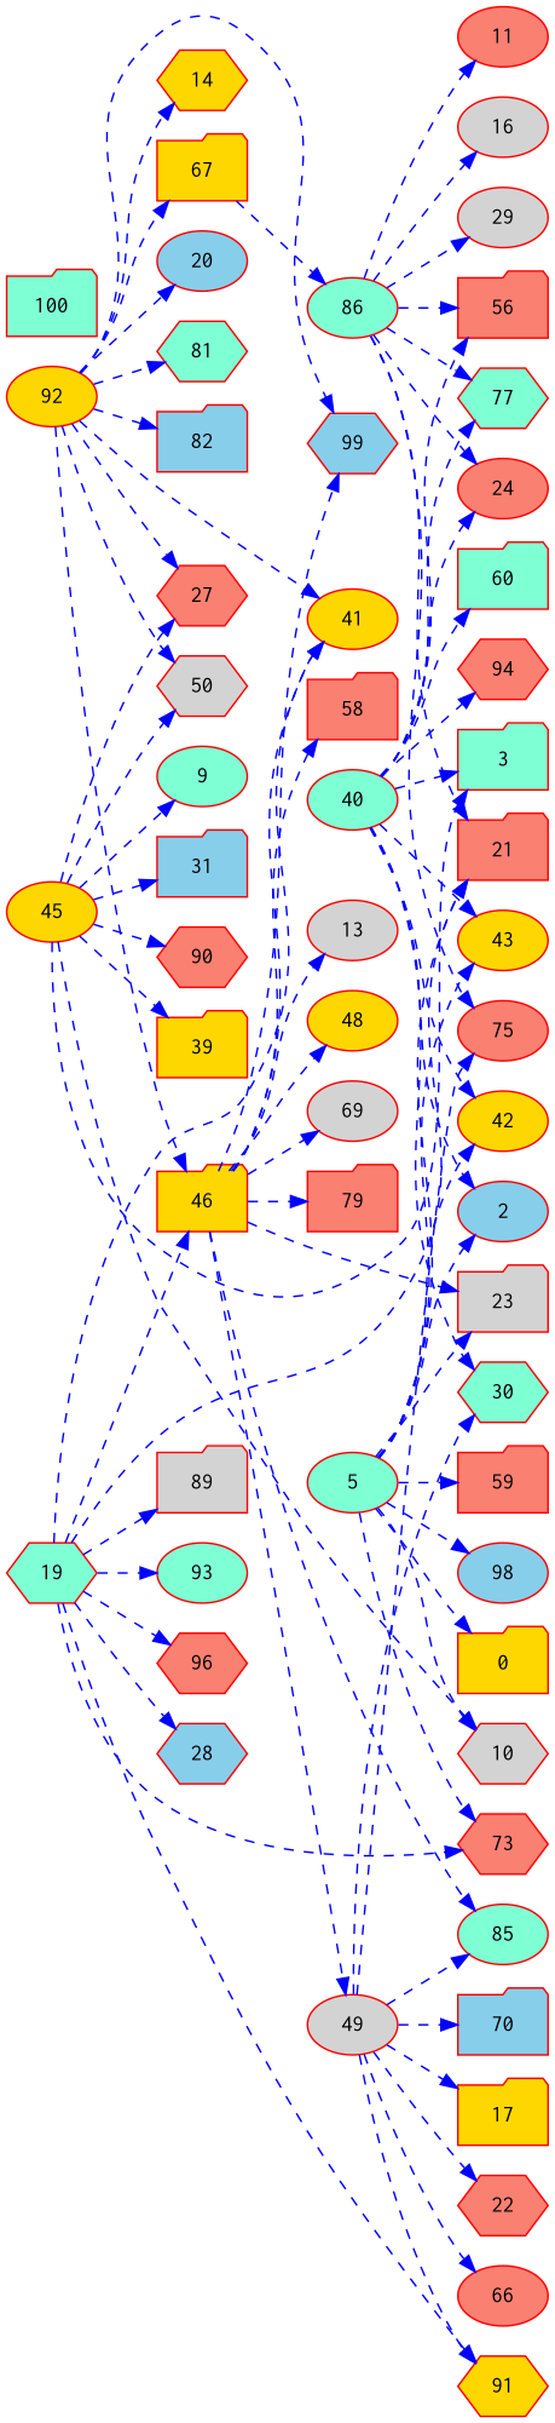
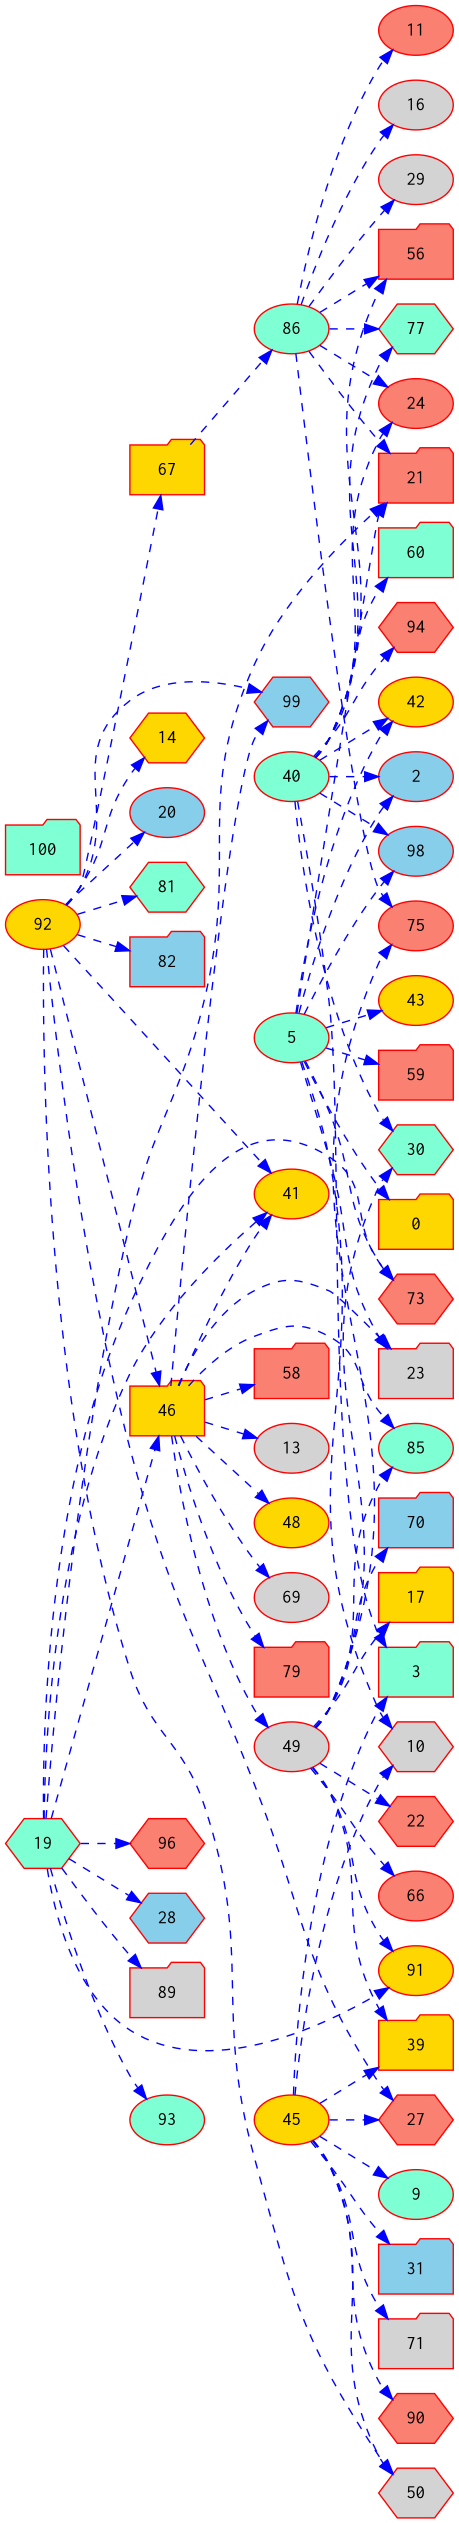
  digraph {
    rankdir=LR
    node [color=Red fillcolor=salmon fontname=Courier shape=ellipse style=filled]
    edge [color=Blue style=dashed]
    5 [fillcolor=aquamarine]
    0 [fillcolor=gold shape=folder]
    2 [fillcolor=skyblue]
    10 [fillcolor=lightgrey shape=hexagon]
    21 [shape=folder]
    23 [fillcolor=lightgrey shape=folder]
    43 [fillcolor=gold]
    59 [shape=folder]
    73 [shape=hexagon]
    98 [fillcolor=skyblue]
    42 [fillcolor=gold]
    58 [shape=folder]
    19 [fillcolor=aquamarine shape=hexagon]
    28 [fillcolor=skyblue shape=hexagon]
    41 [fillcolor=gold]
    46 [fillcolor=gold shape=folder]
    89 [fillcolor=lightgrey shape=folder]
-   91 [fillcolor=gold shape=hexagon]
+   91 [fillcolor=gold]
    93 [fillcolor=aquamarine]
    96 [shape=hexagon]
    13 [fillcolor=lightgrey]
    48 [fillcolor=gold]
    49 [fillcolor=lightgrey]
    69 [fillcolor=lightgrey]
    79 [shape=folder]
    85 [fillcolor=aquamarine]
    99 [fillcolor=skyblue shape=hexagon]
    30 [fillcolor=aquamarine shape=hexagon]
    39 [fillcolor=gold shape=folder]
    17 [fillcolor=gold shape=folder]
    22 [shape=hexagon]
    66
    70 [fillcolor=skyblue shape=folder]
    75
    40 [fillcolor=aquamarine]
    3 [fillcolor=aquamarine shape=folder]
    24
    56 [shape=folder]
    60 [fillcolor=aquamarine shape=folder]
    77 [fillcolor=aquamarine shape=hexagon]
    94 [shape=hexagon]
    45 [fillcolor=gold]
    9 [fillcolor=aquamarine]
    27 [shape=hexagon]
    31 [fillcolor=skyblue shape=folder]
    50 [fillcolor=lightgrey shape=hexagon]
+   71 [fillcolor=lightgrey shape=folder]
    90 [shape=hexagon]
    86 [fillcolor=aquamarine]
    11
    16 [fillcolor=lightgrey]
    29 [fillcolor=lightgrey]
    67 [fillcolor=gold shape=folder]
    92 [fillcolor=gold]
    14 [fillcolor=gold shape=hexagon]
    20 [fillcolor=skyblue]
    81 [fillcolor=aquamarine shape=hexagon]
    82 [fillcolor=skyblue shape=folder]
    100 [fillcolor=aquamarine shape=folder]
    5 -> 0
    5 -> 2
    5 -> 10
    5 -> 21
    5 -> 23
    5 -> 43
    5 -> 59
    5 -> 73
    5 -> 98
    5 -> 42
    19 -> 21
    19 -> 73
    19 -> 28
    19 -> 41
    19 -> 46
    19 -> 89
    19 -> 91
    19 -> 93
    19 -> 96
    46 -> 23
    46 -> 58
    46 -> 41
    46 -> 13
    46 -> 48
    46 -> 49
    46 -> 69
    46 -> 79
    46 -> 85
    46 -> 99
    49 -> 91
    49 -> 85
    49 -> 30
+   49 -> 39
    49 -> 17
    49 -> 22
    49 -> 66
    49 -> 70
    49 -> 75
    40 -> 2
-   40 -> 43
+   40 -> 98
    40 -> 42
    40 -> 30
    40 -> 3
    40 -> 24
    40 -> 56
    40 -> 60
    40 -> 77
    40 -> 94
    45 -> 10
    45 -> 39
    45 -> 3
    45 -> 9
    45 -> 27
    45 -> 31
    45 -> 50
+   45 -> 71
    45 -> 90
    86 -> 21
    86 -> 75
    86 -> 24
    86 -> 56
    86 -> 77
    86 -> 11
    86 -> 16
    86 -> 29
    67 -> 86
    92 -> 41
    92 -> 46
    92 -> 99
    92 -> 27
    92 -> 50
    92 -> 67
    92 -> 14
    92 -> 20
    92 -> 81
    92 -> 82
  }
